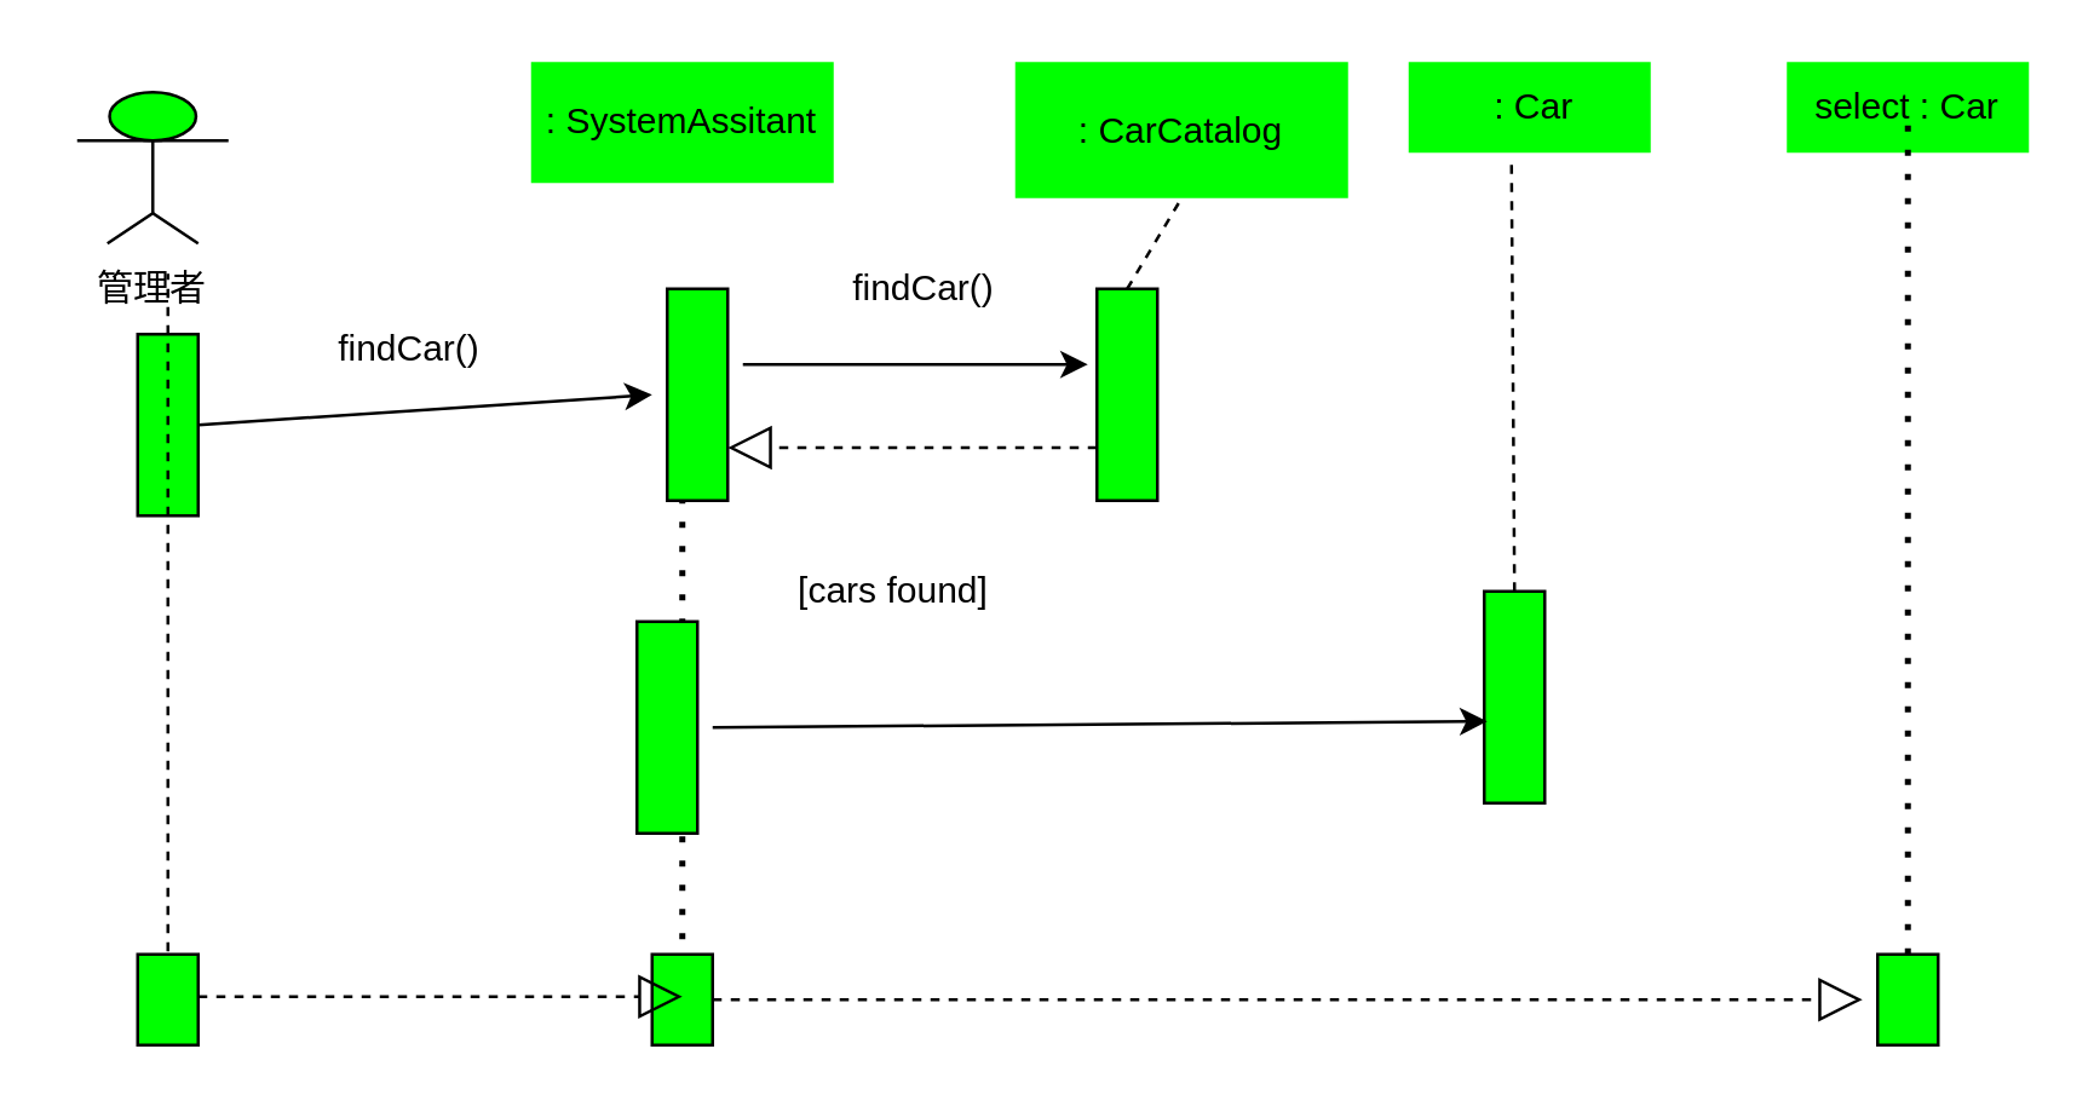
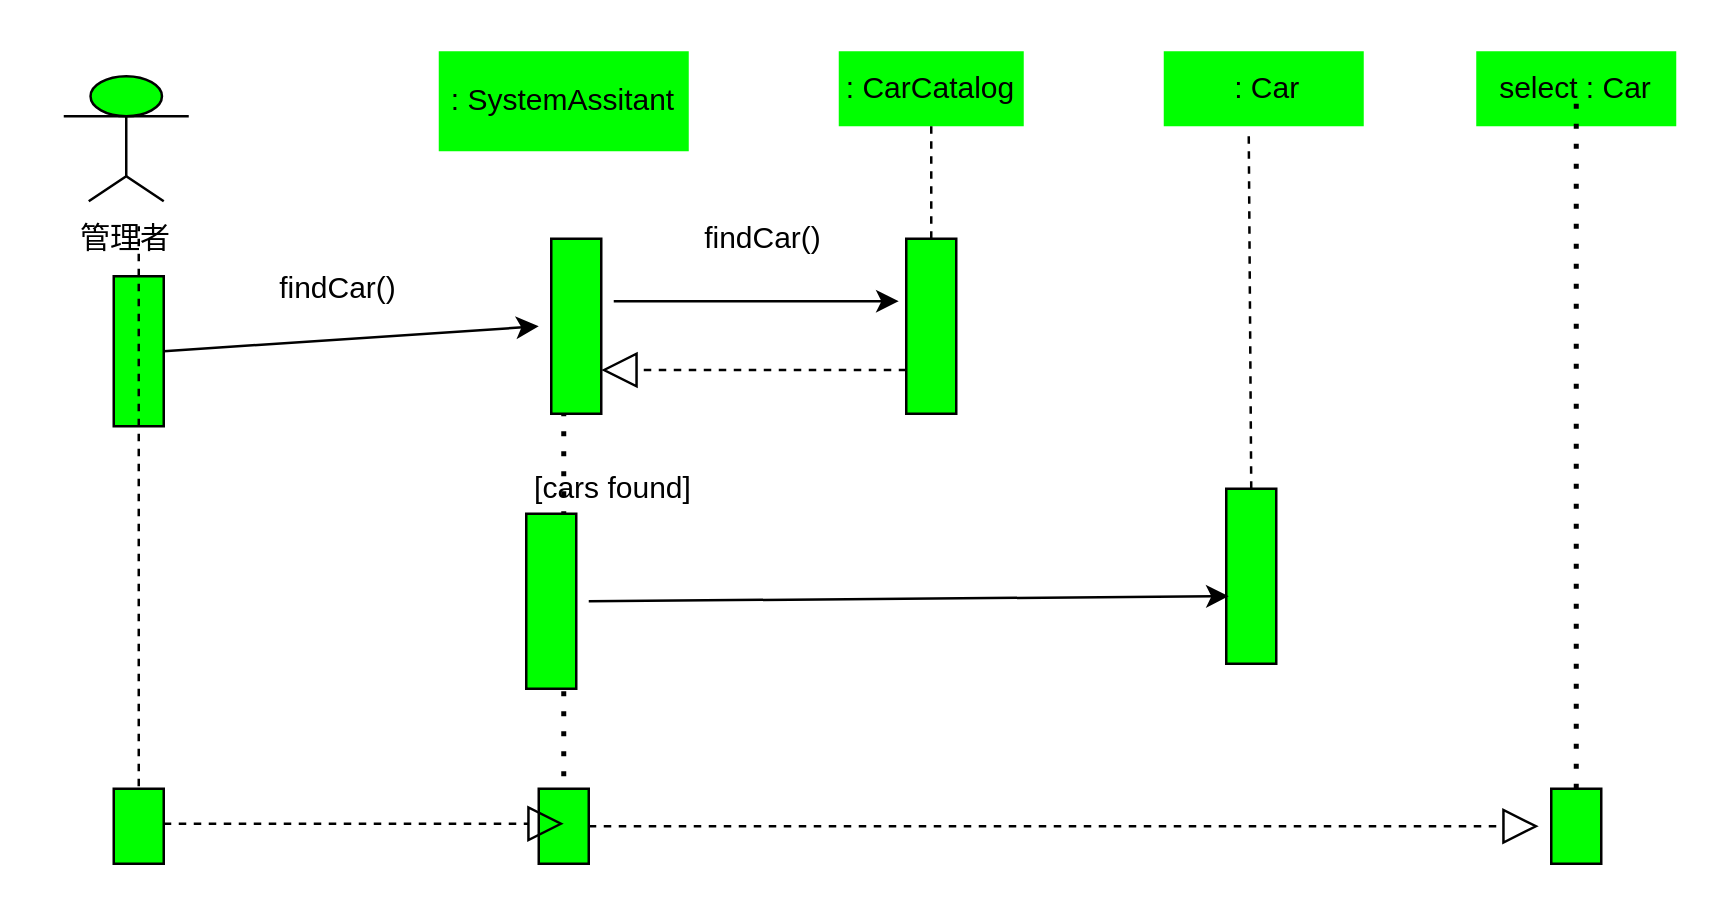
  <mxCell id="0" />
  <mxCell id="1" parent="0" />
  <mxCell id="2" value="" style="endArrow=none;dashed=1;html=1;dashPattern=1 3;strokeWidth=2;rounded=0;entryX=1;entryY=0.75;entryDx=0;entryDy=0;" parent="1" target="14" edge="1"><mxGeometry width="50" height="50" relative="1" as="geometry"><mxPoint x="225" y="310" as="sourcePoint" /><mxPoint x="335" y="160" as="targetPoint" /></mxGeometry></mxCell>
  <mxCell id="3" value="" style="rounded=0;whiteSpace=wrap;html=1;rotation=90;fillColor=#00FF00;" parent="1" vertex="1"><mxGeometry x="25" y="130" width="60" height="20" as="geometry" /></mxCell>
  <mxCell id="4" value="" style="endArrow=none;dashed=1;html=1;rounded=0;" parent="1" edge="1"><mxGeometry width="50" height="50" relative="1" as="geometry"><mxPoint x="55" y="320" as="sourcePoint" /><mxPoint x="55" y="90" as="targetPoint" /></mxGeometry></mxCell>
  <mxCell id="5" value="" style="rounded=0;whiteSpace=wrap;html=1;fillColor=#00FF00;rotation=90;" parent="1" vertex="1"><mxGeometry x="40" y="320" width="30" height="20" as="geometry" /></mxCell>
  <mxCell id="6" value="" style="group" parent="1" connectable="0" vertex="1"><mxGeometry x="25" y="30" width="50" height="40" as="geometry" /></mxCell>
  <mxCell id="7" value="" style="group" parent="6" connectable="0" vertex="1"><mxGeometry width="50" height="40" as="geometry" /></mxCell>
  <mxCell id="8" value="" style="ellipse;whiteSpace=wrap;html=1;container=0;fillColor=#00FF00;" parent="7" vertex="1"><mxGeometry x="10.714" width="28.571" height="16" as="geometry" /></mxCell>
  <mxCell id="9" value="" style="endArrow=none;html=1;rounded=0;" parent="7" edge="1"><mxGeometry width="50" height="50" relative="1" as="geometry"><mxPoint y="16" as="sourcePoint" /><mxPoint x="50" y="16" as="targetPoint" /></mxGeometry></mxCell>
  <mxCell id="10" value="" style="endArrow=none;html=1;rounded=0;" parent="7" edge="1"><mxGeometry width="50" height="50" relative="1" as="geometry"><mxPoint x="25" y="40" as="sourcePoint" /><mxPoint x="25" y="16" as="targetPoint" /><Array as="points" /></mxGeometry></mxCell>
  <mxCell id="11" value="" style="endArrow=none;html=1;rounded=0;" parent="6" edge="1"><mxGeometry width="50" height="50" relative="1" as="geometry"><mxPoint x="10" y="50" as="sourcePoint" /><mxPoint x="40" y="50" as="targetPoint" /><Array as="points"><mxPoint x="25" y="40" /></Array></mxGeometry></mxCell>
  <mxCell id="12" value=": SystemAssitant" style="text;html=1;strokeColor=none;fillColor=#00FF00;align=center;verticalAlign=middle;whiteSpace=wrap;rounded=0;" parent="1" vertex="1"><mxGeometry x="175" y="20" width="100" height="40" as="geometry" /></mxCell>
  <mxCell id="13" value="" style="endArrow=classic;html=1;rounded=0;exitX=0.5;exitY=0;exitDx=0;exitDy=0;" parent="1" source="3" edge="1"><mxGeometry width="50" height="50" relative="1" as="geometry"><mxPoint x="155" y="165" as="sourcePoint" /><mxPoint x="215" y="130" as="targetPoint" /></mxGeometry></mxCell>
  <mxCell id="14" value="" style="rounded=0;whiteSpace=wrap;html=1;rotation=90;fillColor=#00FF00;" parent="1" vertex="1"><mxGeometry x="195" y="120" width="70" height="20" as="geometry" /></mxCell>
  <mxCell id="15" value="" style="rounded=0;whiteSpace=wrap;html=1;rotation=90;fillColor=#00FF00;" parent="1" vertex="1"><mxGeometry x="185" y="230" width="70" height="20" as="geometry" /></mxCell>
  <mxCell id="16" value="" style="endArrow=none;dashed=1;html=1;rounded=0;entryX=0.5;entryY=1;entryDx=0;entryDy=0;" parent="1" target="17" edge="1"><mxGeometry width="50" height="50" relative="1" as="geometry"><mxPoint x="225" y="330" as="sourcePoint" /><mxPoint x="225" y="60" as="targetPoint" /></mxGeometry></mxCell>
  <mxCell id="17" value="" style="rounded=0;whiteSpace=wrap;html=1;fillColor=#00FF00;rotation=90;" parent="1" vertex="1"><mxGeometry x="210" y="320" width="30" height="20" as="geometry" /></mxCell>
- <mxCell id="18" value=": CarCatalog" style="text;html=1;strokeColor=none;fillColor=#00FF00;align=center;verticalAlign=middle;whiteSpace=wrap;rounded=0;" parent="1" vertex="1"><mxGeometry x="335" y="20" width="110" height="45" as="geometry" /></mxCell>
+ <mxCell id="18" value=": CarCatalog" style="text;html=1;strokeColor=none;fillColor=#00FF00;align=center;verticalAlign=middle;whiteSpace=wrap;rounded=0;" parent="1" vertex="1"><mxGeometry x="335" y="20" width="74" height="30" as="geometry" /></mxCell>
  <mxCell id="19" value="" style="rounded=0;whiteSpace=wrap;html=1;rotation=90;fillColor=#00FF00;" parent="1" vertex="1"><mxGeometry x="337" y="120" width="70" height="20" as="geometry" /></mxCell>
  <mxCell id="20" value="" style="endArrow=none;dashed=1;html=1;rounded=0;entryX=0.5;entryY=1;entryDx=0;entryDy=0;exitX=0;exitY=0.5;exitDx=0;exitDy=0;" parent="1" source="19" target="18" edge="1"><mxGeometry width="50" height="50" relative="1" as="geometry"><mxPoint x="405" y="110" as="sourcePoint" /><mxPoint x="385" y="60" as="targetPoint" /></mxGeometry></mxCell>
  <mxCell id="21" value="" style="endArrow=classic;html=1;rounded=0;entryX=0.357;entryY=1.15;entryDx=0;entryDy=0;entryPerimeter=0;" parent="1" target="19" edge="1"><mxGeometry width="50" height="50" relative="1" as="geometry"><mxPoint x="245" y="120" as="sourcePoint" /><mxPoint x="295" y="70" as="targetPoint" /></mxGeometry></mxCell>
  <mxCell id="22" value="" style="endArrow=block;dashed=1;endFill=0;endSize=12;html=1;rounded=0;entryX=0.75;entryY=0;entryDx=0;entryDy=0;exitX=0.75;exitY=1;exitDx=0;exitDy=0;fillColor=#1A1A1A;" parent="1" source="19" target="14" edge="1"><mxGeometry width="160" relative="1" as="geometry"><mxPoint x="295" y="180" as="sourcePoint" /><mxPoint x="455" y="180" as="targetPoint" /></mxGeometry></mxCell>
  <mxCell id="23" value="" style="rounded=0;whiteSpace=wrap;html=1;fillColor=#00FF00;rotation=90;" parent="1" vertex="1"><mxGeometry x="615" y="320" width="30" height="20" as="geometry" /></mxCell>
  <mxCell id="24" value="管理者" style="text;html=1;strokeColor=none;fillColor=none;align=center;verticalAlign=middle;whiteSpace=wrap;rounded=0;" parent="1" vertex="1"><mxGeometry x="20" y="80" width="60" height="30" as="geometry" /></mxCell>
  <mxCell id="25" value="findCar()" style="text;html=1;strokeColor=none;fillColor=none;align=center;verticalAlign=middle;whiteSpace=wrap;rounded=0;" parent="1" vertex="1"><mxGeometry x="105" y="100" width="60" height="30" as="geometry" /></mxCell>
  <mxCell id="26" value="findCar()" style="text;html=1;strokeColor=none;fillColor=none;align=center;verticalAlign=middle;whiteSpace=wrap;rounded=0;" parent="1" vertex="1"><mxGeometry x="275" y="80" width="60" height="30" as="geometry" /></mxCell>
- <mxCell id="27" value="[cars found]" style="text;html=1;strokeColor=none;fillColor=none;align=center;verticalAlign=middle;whiteSpace=wrap;rounded=0;" parent="1" vertex="1"><mxGeometry x="255" y="180" width="80" height="30" as="geometry" /></mxCell>
+ <mxCell id="27" value="[cars found]" style="text;html=1;strokeColor=none;fillColor=none;align=center;verticalAlign=middle;whiteSpace=wrap;rounded=0;" parent="1" vertex="1"><mxGeometry x="205" y="180" width="80" height="30" as="geometry" /></mxCell>
  <mxCell id="28" value="" style="endArrow=block;dashed=1;endFill=0;endSize=12;html=1;rounded=0;" parent="1" edge="1"><mxGeometry width="160" relative="1" as="geometry"><mxPoint x="235" y="330" as="sourcePoint" /><mxPoint x="615" y="330" as="targetPoint" /></mxGeometry></mxCell>
  <mxCell id="29" value="" style="endArrow=block;dashed=1;endFill=0;endSize=12;html=1;rounded=0;" edge="1" parent="1"><mxGeometry width="160" relative="1" as="geometry"><mxPoint x="65" y="329" as="sourcePoint" /><mxPoint x="225" y="329" as="targetPoint" /></mxGeometry></mxCell>
  <mxCell id="30" value="select : Car&lt;br&gt;" style="text;html=1;strokeColor=none;fillColor=#00FF00;align=center;verticalAlign=middle;whiteSpace=wrap;rounded=0;" parent="1" vertex="1"><mxGeometry x="590" y="20" width="80" height="30" as="geometry" /></mxCell>
  <mxCell id="31" value="" style="endArrow=none;dashed=1;html=1;dashPattern=1 3;strokeWidth=2;rounded=0;entryX=0.5;entryY=1;entryDx=0;entryDy=0;exitX=0;exitY=0.5;exitDx=0;exitDy=0;" parent="1" edge="1" source="23"><mxGeometry width="50" height="50" relative="1" as="geometry"><mxPoint x="630" y="295" as="sourcePoint" /><mxPoint x="630" y="35" as="targetPoint" /></mxGeometry></mxCell>
  <mxCell id="32" value="&amp;nbsp;: Car" style="text;html=1;strokeColor=none;fillColor=#00FF00;align=center;verticalAlign=middle;whiteSpace=wrap;rounded=0;" vertex="1" parent="1"><mxGeometry x="465" y="20" width="80" height="30" as="geometry" /></mxCell>
  <mxCell id="33" value="" style="rounded=0;whiteSpace=wrap;html=1;rotation=90;fillColor=#00FF00;" vertex="1" parent="1"><mxGeometry x="465" y="220" width="70" height="20" as="geometry" /></mxCell>
  <mxCell id="34" value="" style="endArrow=classic;html=1;rounded=0;entryX=0.614;entryY=0.95;entryDx=0;entryDy=0;entryPerimeter=0;" edge="1" parent="1" target="33"><mxGeometry width="50" height="50" relative="1" as="geometry"><mxPoint x="235" y="240" as="sourcePoint" /><mxPoint x="285" y="210" as="targetPoint" /></mxGeometry></mxCell>
  <mxCell id="35" value="" style="endArrow=none;dashed=1;html=1;rounded=0;entryX=0.425;entryY=1.1;entryDx=0;entryDy=0;entryPerimeter=0;exitX=0;exitY=0.5;exitDx=0;exitDy=0;" edge="1" parent="1" source="33" target="32"><mxGeometry width="50" height="50" relative="1" as="geometry"><mxPoint x="475" y="130" as="sourcePoint" /><mxPoint x="525" y="80" as="targetPoint" /></mxGeometry></mxCell>
